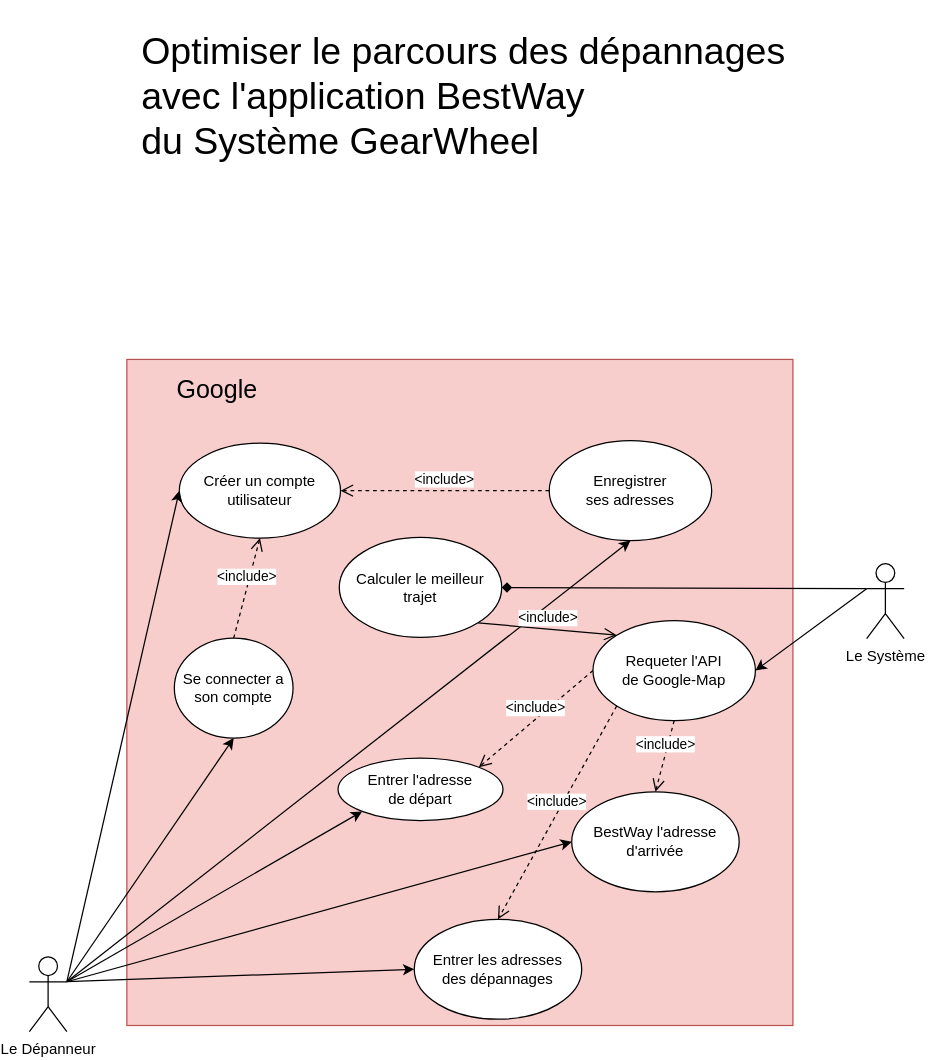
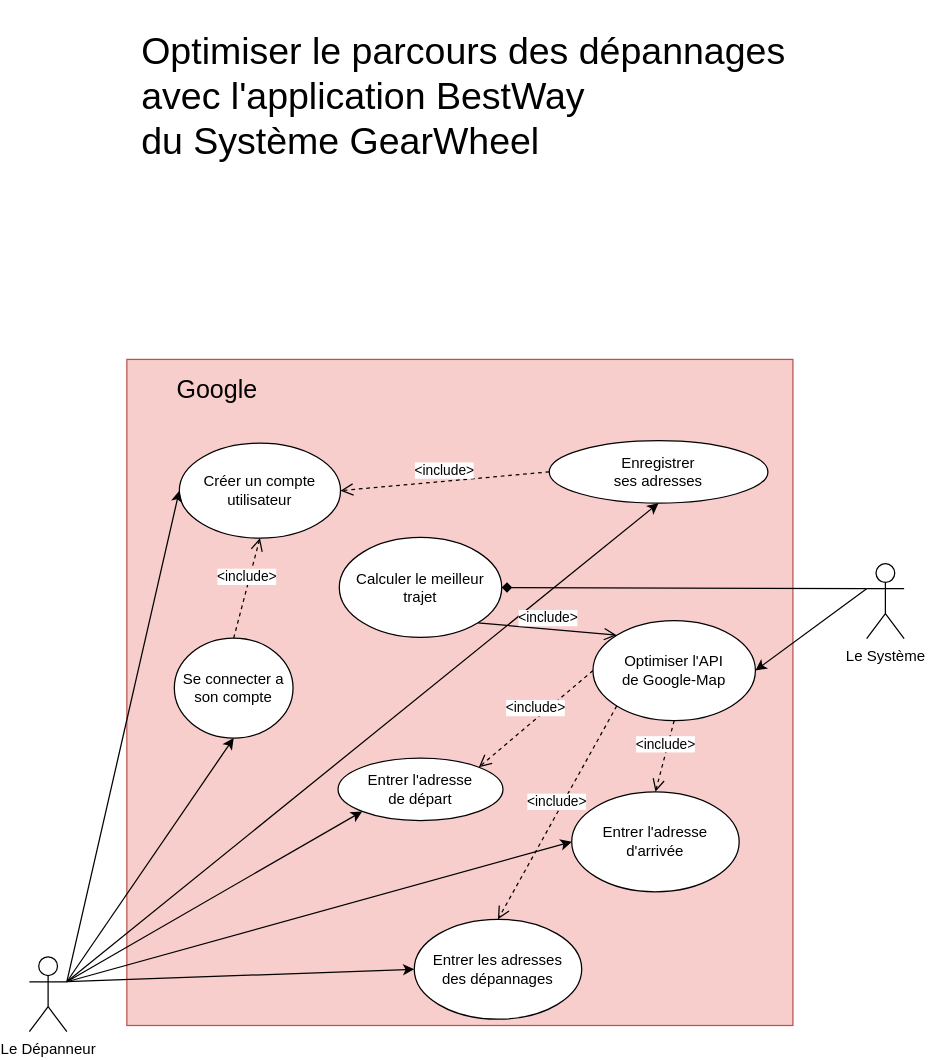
  <mxCell id="0" />
  <mxCell id="1" parent="0" />
  <mxCell id="2" value="" style="whiteSpace=wrap;html=1;aspect=fixed;fillColor=#f8cecc;strokeColor=#b85450;" parent="1" vertex="1"><mxGeometry x="98" y="287" width="533" height="533" as="geometry" /></mxCell>
  <mxCell id="3" value="&lt;font style=&quot;font-size: 20px&quot;&gt;Google&lt;/font&gt;" style="text;html=1;strokeColor=none;fillColor=none;align=center;verticalAlign=middle;whiteSpace=wrap;rounded=0;" parent="1" vertex="1"><mxGeometry x="93" y="300" width="155" height="20" as="geometry" /></mxCell>
  <mxCell id="4" value="Entrer l'adresse&lt;br&gt;de départ" style="ellipse;whiteSpace=wrap;html=1;" parent="1" vertex="1"><mxGeometry x="267" y="606" width="132" height="50" as="geometry" /></mxCell>
  <mxCell id="5" value="Se connecter a&lt;br&gt;son compte" style="ellipse;whiteSpace=wrap;html=1;" parent="1" vertex="1"><mxGeometry x="136" y="510" width="95" height="80" as="geometry" /></mxCell>
- <mxCell id="6" value="Enregistrer&lt;br&gt;ses adresses" style="ellipse;whiteSpace=wrap;html=1;" parent="1" vertex="1"><mxGeometry x="436" y="352" width="130" height="80" as="geometry" /></mxCell>
+ <mxCell id="6" value="Enregistrer&lt;br&gt;ses adresses" style="ellipse;whiteSpace=wrap;html=1;" parent="1" vertex="1"><mxGeometry x="436" y="352" width="175" height="50" as="geometry" /></mxCell>
  <mxCell id="7" value="Le Dépanneur" style="shape=umlActor;verticalLabelPosition=bottom;labelBackgroundColor=#ffffff;verticalAlign=top;html=1;outlineConnect=0;" parent="1" vertex="1"><mxGeometry x="20" y="765" width="30" height="60" as="geometry" /></mxCell>
  <mxCell id="8" value="Le Système" style="shape=umlActor;verticalLabelPosition=bottom;labelBackgroundColor=#ffffff;verticalAlign=top;html=1;outlineConnect=0;" parent="1" vertex="1"><mxGeometry x="690" y="450.5" width="30" height="60" as="geometry" /></mxCell>
  <mxCell id="9" value="" style="endArrow=classic;html=1;exitX=0;exitY=0.333;exitDx=0;exitDy=0;exitPerimeter=0;entryX=1;entryY=0.5;entryDx=0;entryDy=0;" parent="1" source="8" target="12" edge="1"><mxGeometry width="50" height="50" relative="1" as="geometry"><mxPoint x="680" y="360" as="sourcePoint" /><mxPoint x="574" y="750" as="targetPoint" /></mxGeometry></mxCell>
  <mxCell id="10" value="&amp;lt;include&amp;gt;" style="html=1;verticalAlign=bottom;endArrow=open;dashed=1;endSize=8;entryX=1;entryY=0.5;entryDx=0;entryDy=0;exitX=0;exitY=0.5;exitDx=0;exitDy=0;" parent="1" source="6" target="13" edge="1"><mxGeometry relative="1" as="geometry"><mxPoint x="460" y="616" as="sourcePoint" /><mxPoint x="610" y="690" as="targetPoint" /></mxGeometry></mxCell>
  <mxCell id="11" value="&amp;lt;include&amp;gt;" style="html=1;verticalAlign=bottom;endArrow=open;dashed=1;endSize=8;exitX=0;exitY=0.5;exitDx=0;exitDy=0;entryX=1;entryY=0;entryDx=0;entryDy=0;" parent="1" source="12" target="4" edge="1"><mxGeometry relative="1" as="geometry"><mxPoint x="679" y="550" as="sourcePoint" /><mxPoint x="679" y="486.5" as="targetPoint" /></mxGeometry></mxCell>
- <mxCell id="12" value="Requeter l'API&lt;br&gt;de Google-Map" style="ellipse;whiteSpace=wrap;html=1;" parent="1" vertex="1"><mxGeometry x="471" y="496" width="130" height="80" as="geometry" /></mxCell>
+ <mxCell id="12" value="Optimiser l'API&lt;br&gt;de Google-Map" style="ellipse;whiteSpace=wrap;html=1;" parent="1" vertex="1"><mxGeometry x="471" y="496" width="130" height="80" as="geometry" /></mxCell>
  <mxCell id="13" value="Créer un compte utilisateur" style="ellipse;whiteSpace=wrap;html=1;" parent="1" vertex="1"><mxGeometry x="140" y="354" width="129" height="76" as="geometry" /></mxCell>
  <mxCell id="14" value="" style="endArrow=classic;html=1;entryX=0;entryY=0.5;entryDx=0;entryDy=0;exitX=1;exitY=0.333;exitDx=0;exitDy=0;exitPerimeter=0;" parent="1" source="7" target="13" edge="1"><mxGeometry width="50" height="50" relative="1" as="geometry"><mxPoint x="-35" y="936" as="sourcePoint" /><mxPoint x="15" y="886" as="targetPoint" /></mxGeometry></mxCell>
  <mxCell id="15" value="&lt;font style=&quot;font-size: 30px&quot;&gt;Optimiser le parcours des dépannages&lt;br&gt;avec l'application BestWay&lt;br&gt;du Système GearWheel&lt;br&gt;&lt;/font&gt;" style="text;html=1;resizable=0;points=[];autosize=1;align=left;verticalAlign=top;spacingTop=-4;" parent="1" vertex="1"><mxGeometry x="108" y="20" width="530" height="60" as="geometry" /></mxCell>
- <mxCell id="16" value="BestWay l'adresse&lt;br&gt;d'arrivée" style="ellipse;whiteSpace=wrap;html=1;" vertex="1" parent="1"><mxGeometry x="454" y="633" width="134" height="80" as="geometry" /></mxCell>
+ <mxCell id="16" value="Entrer l'adresse&lt;br&gt;d'arrivée" style="ellipse;whiteSpace=wrap;html=1;" vertex="1" parent="1"><mxGeometry x="454" y="633" width="134" height="80" as="geometry" /></mxCell>
  <mxCell id="17" value="&amp;lt;include&amp;gt;" style="html=1;verticalAlign=bottom;endArrow=open;dashed=1;endSize=8;entryX=0.5;entryY=1;entryDx=0;entryDy=0;exitX=0.5;exitY=0;exitDx=0;exitDy=0;" edge="1" parent="1" source="5" target="13"><mxGeometry relative="1" as="geometry"><mxPoint x="421" y="408.5" as="sourcePoint" /><mxPoint x="299" y="408.5" as="targetPoint" /></mxGeometry></mxCell>
  <mxCell id="18" value="" style="endArrow=classic;html=1;entryX=0.5;entryY=1;entryDx=0;entryDy=0;exitX=1;exitY=0.333;exitDx=0;exitDy=0;exitPerimeter=0;" edge="1" parent="1" source="7" target="5"><mxGeometry width="50" height="50" relative="1" as="geometry"><mxPoint x="40" y="660" as="sourcePoint" /><mxPoint x="160" y="408.5" as="targetPoint" /></mxGeometry></mxCell>
  <mxCell id="19" value="" style="endArrow=classic;html=1;entryX=0;entryY=1;entryDx=0;entryDy=0;exitX=1;exitY=0.333;exitDx=0;exitDy=0;exitPerimeter=0;" edge="1" parent="1" source="7" target="4"><mxGeometry width="50" height="50" relative="1" as="geometry"><mxPoint x="45" y="671" as="sourcePoint" /><mxPoint x="154.5" y="560" as="targetPoint" /></mxGeometry></mxCell>
  <mxCell id="20" value="" style="endArrow=classic;html=1;entryX=0;entryY=0.5;entryDx=0;entryDy=0;exitX=1;exitY=0.333;exitDx=0;exitDy=0;exitPerimeter=0;" edge="1" parent="1" source="7" target="16"><mxGeometry width="50" height="50" relative="1" as="geometry"><mxPoint x="55" y="681" as="sourcePoint" /><mxPoint x="164.5" y="570" as="targetPoint" /></mxGeometry></mxCell>
  <mxCell id="21" value="" style="endArrow=classic;html=1;entryX=0.5;entryY=1;entryDx=0;entryDy=0;exitX=1;exitY=0.333;exitDx=0;exitDy=0;exitPerimeter=0;" edge="1" parent="1" source="7" target="6"><mxGeometry width="50" height="50" relative="1" as="geometry"><mxPoint x="65" y="691" as="sourcePoint" /><mxPoint x="174.5" y="580" as="targetPoint" /></mxGeometry></mxCell>
  <mxCell id="22" value="Entrer les adresses&lt;br&gt;des dépannages" style="ellipse;whiteSpace=wrap;html=1;" vertex="1" parent="1"><mxGeometry x="328" y="735" width="134" height="80" as="geometry" /></mxCell>
  <mxCell id="23" value="" style="endArrow=classic;html=1;entryX=0;entryY=0.5;entryDx=0;entryDy=0;exitX=1;exitY=0.333;exitDx=0;exitDy=0;exitPerimeter=0;" edge="1" parent="1" source="7" target="22"><mxGeometry width="50" height="50" relative="1" as="geometry"><mxPoint x="60" y="795" as="sourcePoint" /><mxPoint x="450" y="690" as="targetPoint" /></mxGeometry></mxCell>
  <mxCell id="24" value="&amp;lt;include&amp;gt;" style="html=1;verticalAlign=bottom;endArrow=open;dashed=1;endSize=8;exitX=0;exitY=1;exitDx=0;exitDy=0;entryX=0.5;entryY=0;entryDx=0;entryDy=0;" edge="1" parent="1" source="12" target="22"><mxGeometry relative="1" as="geometry"><mxPoint x="460" y="540" as="sourcePoint" /><mxPoint x="382.669" y="621.716" as="targetPoint" /></mxGeometry></mxCell>
  <mxCell id="25" value="&amp;lt;include&amp;gt;" style="html=1;verticalAlign=bottom;endArrow=open;dashed=1;endSize=8;exitX=0.5;exitY=1;exitDx=0;exitDy=0;entryX=0.5;entryY=0;entryDx=0;entryDy=0;" edge="1" parent="1" source="12" target="16"><mxGeometry relative="1" as="geometry"><mxPoint x="470" y="550" as="sourcePoint" /><mxPoint x="392.669" y="631.716" as="targetPoint" /></mxGeometry></mxCell>
  <mxCell id="26" value="Calculer le meilleur&lt;br&gt;trajet" style="ellipse;whiteSpace=wrap;html=1;" vertex="1" parent="1"><mxGeometry x="268" y="429.5" width="130" height="80" as="geometry" /></mxCell>
  <mxCell id="27" value="" style="endArrow=diamond;html=1;entryX=1;entryY=0.5;entryDx=0;entryDy=0;exitX=0;exitY=0.333;exitDx=0;exitDy=0;exitPerimeter=0;" edge="1" parent="1" source="8" target="26"><mxGeometry width="50" height="50" relative="1" as="geometry"><mxPoint x="670" y="469" as="sourcePoint" /><mxPoint x="596" y="540" as="targetPoint" /></mxGeometry></mxCell>
  <mxCell id="28" value="&amp;lt;include&amp;gt;" style="html=1;verticalAlign=bottom;endArrow=open;dashed=0;endSize=8;exitX=1;exitY=1;exitDx=0;exitDy=0;entryX=0;entryY=0;entryDx=0;entryDy=0;" edge="1" parent="1" source="26" target="12"><mxGeometry relative="1" as="geometry"><mxPoint x="466" y="540" as="sourcePoint" /><mxPoint x="389.627" y="627.691" as="targetPoint" /></mxGeometry></mxCell>
